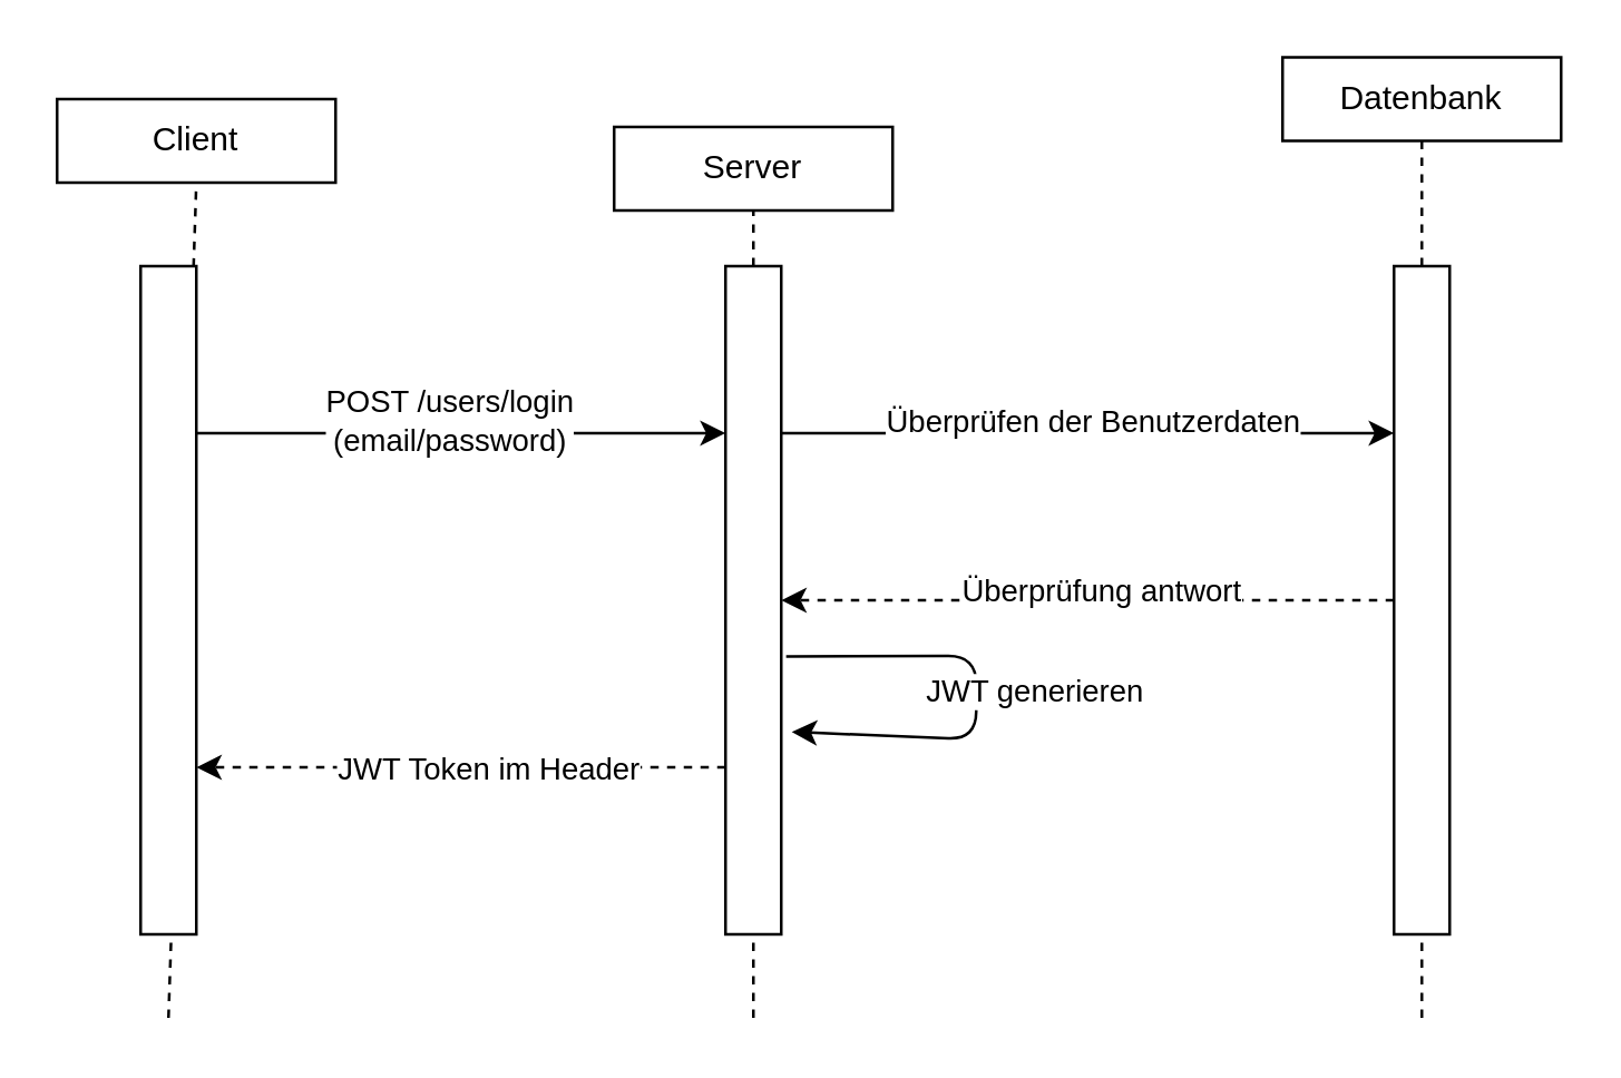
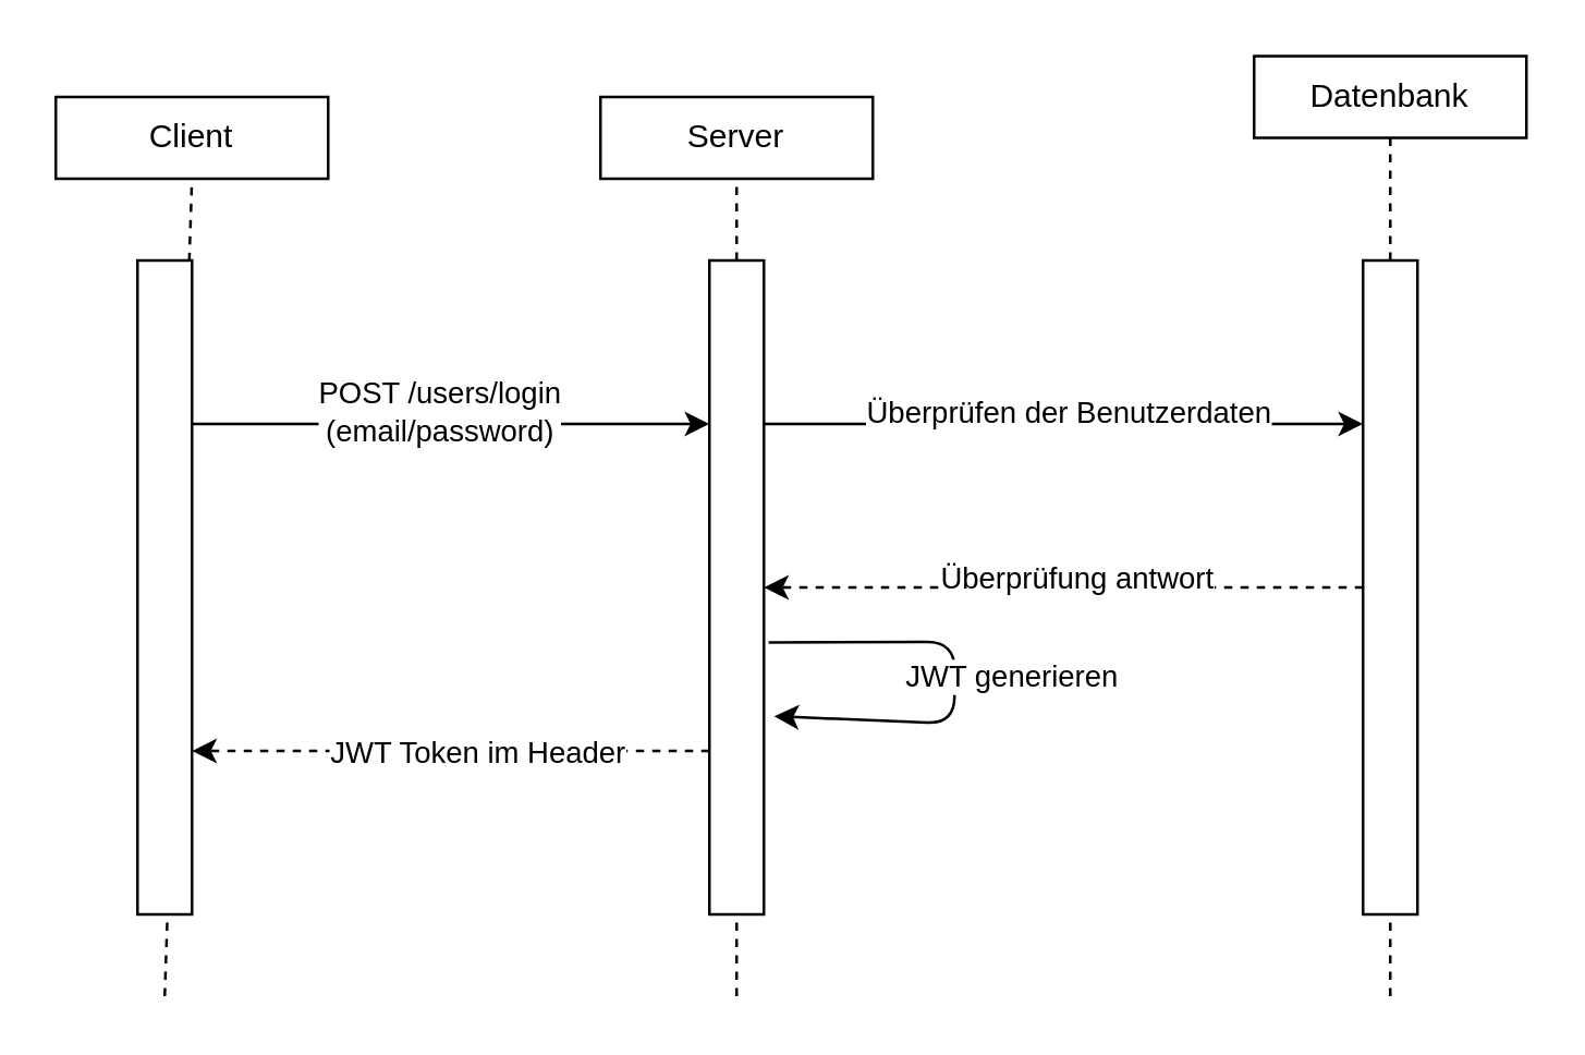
  <mxCell id="0" />
  <mxCell id="1" parent="0" />
  <mxCell id="2" value="Client" style="rounded=0;whiteSpace=wrap;html=1;" vertex="1" parent="1"><mxGeometry x="20" y="35" width="100" height="30" as="geometry" /></mxCell>
  <mxCell id="3" value="" style="endArrow=none;dashed=1;html=1;entryX=0.5;entryY=1;entryDx=0;entryDy=0;" edge="1" parent="1" target="2"><mxGeometry width="50" height="50" relative="1" as="geometry"><mxPoint x="60" y="365" as="sourcePoint" /><mxPoint x="80" y="145" as="targetPoint" /></mxGeometry></mxCell>
  <mxCell id="4" style="edgeStyle=none;html=1;exitX=1;exitY=0.25;exitDx=0;exitDy=0;entryX=0;entryY=0.25;entryDx=0;entryDy=0;" edge="1" parent="1" source="6" target="11"><mxGeometry relative="1" as="geometry" /></mxCell>
  <mxCell id="5" value="POST /users/login&lt;br&gt;(email/password)" style="edgeLabel;html=1;align=center;verticalAlign=middle;resizable=0;points=[];" vertex="1" connectable="0" parent="4"><mxGeometry x="-0.171" y="4" relative="1" as="geometry"><mxPoint x="11" as="offset" /></mxGeometry></mxCell>
  <mxCell id="6" value="" style="rounded=0;whiteSpace=wrap;html=1;" vertex="1" parent="1"><mxGeometry x="50" y="95" width="20" height="240" as="geometry" /></mxCell>
- <mxCell id="7" value="Server" style="rounded=0;whiteSpace=wrap;html=1;" vertex="1" parent="1"><mxGeometry x="220" y="45" width="100" height="30" as="geometry" /></mxCell>
+ <mxCell id="7" value="Server" style="rounded=0;whiteSpace=wrap;html=1;" vertex="1" parent="1"><mxGeometry x="220" y="35" width="100" height="30" as="geometry" /></mxCell>
  <mxCell id="8" value="" style="endArrow=none;dashed=1;html=1;entryX=0.5;entryY=1;entryDx=0;entryDy=0;" edge="1" parent="1" target="7"><mxGeometry width="50" height="50" relative="1" as="geometry"><mxPoint x="270" y="365" as="sourcePoint" /><mxPoint x="290" y="145" as="targetPoint" /></mxGeometry></mxCell>
  <mxCell id="9" style="edgeStyle=none;jumpSize=6;html=1;exitX=0;exitY=0.75;exitDx=0;exitDy=0;entryX=1;entryY=0.75;entryDx=0;entryDy=0;strokeWidth=1;dashed=1;" edge="1" parent="1" source="11" target="6"><mxGeometry relative="1" as="geometry" /></mxCell>
  <mxCell id="10" value="JWT Token im Header" style="edgeLabel;html=1;align=center;verticalAlign=middle;resizable=0;points=[];" vertex="1" connectable="0" parent="9"><mxGeometry x="-0.092" relative="1" as="geometry"><mxPoint as="offset" /></mxGeometry></mxCell>
  <mxCell id="11" value="" style="rounded=0;whiteSpace=wrap;html=1;" vertex="1" parent="1"><mxGeometry x="260" y="95" width="20" height="240" as="geometry" /></mxCell>
  <mxCell id="12" value="Datenbank" style="rounded=0;whiteSpace=wrap;html=1;" vertex="1" parent="1"><mxGeometry x="460" y="20" width="100" height="30" as="geometry" /></mxCell>
  <mxCell id="13" value="" style="endArrow=none;dashed=1;html=1;entryX=0.5;entryY=1;entryDx=0;entryDy=0;" edge="1" parent="1" target="12"><mxGeometry width="50" height="50" relative="1" as="geometry"><mxPoint x="510" y="365" as="sourcePoint" /><mxPoint x="530" y="145" as="targetPoint" /></mxGeometry></mxCell>
  <mxCell id="14" value="" style="rounded=0;whiteSpace=wrap;html=1;" vertex="1" parent="1"><mxGeometry x="500" y="95" width="20" height="240" as="geometry" /></mxCell>
  <mxCell id="15" value="" style="endArrow=classic;html=1;strokeWidth=1;jumpSize=6;entryX=0;entryY=0.25;entryDx=0;entryDy=0;exitX=1;exitY=0.25;exitDx=0;exitDy=0;" edge="1" parent="1" source="11" target="14"><mxGeometry width="50" height="50" relative="1" as="geometry"><mxPoint x="330" y="185" as="sourcePoint" /><mxPoint x="390" y="185" as="targetPoint" /><Array as="points" /></mxGeometry></mxCell>
  <mxCell id="16" value="Überprüfen der Benutzerdaten" style="edgeLabel;html=1;align=center;verticalAlign=middle;resizable=0;points=[];" vertex="1" connectable="0" parent="15"><mxGeometry x="-0.093" y="-2" relative="1" as="geometry"><mxPoint x="11" y="-6" as="offset" /></mxGeometry></mxCell>
  <mxCell id="17" value="" style="endArrow=classic;html=1;strokeWidth=1;jumpSize=6;entryX=1;entryY=0.5;entryDx=0;entryDy=0;exitX=0;exitY=0.5;exitDx=0;exitDy=0;dashed=1;" edge="1" parent="1" source="14" target="11"><mxGeometry width="50" height="50" relative="1" as="geometry"><mxPoint x="370" y="275" as="sourcePoint" /><mxPoint x="420" y="225" as="targetPoint" /></mxGeometry></mxCell>
  <mxCell id="18" value="Überprüfung antwort" style="edgeLabel;html=1;align=center;verticalAlign=middle;resizable=0;points=[];" vertex="1" connectable="0" parent="17"><mxGeometry x="-0.034" y="-4" relative="1" as="geometry"><mxPoint as="offset" /></mxGeometry></mxCell>
  <mxCell id="19" style="edgeStyle=none;jumpSize=6;html=1;exitX=1.088;exitY=0.584;exitDx=0;exitDy=0;entryX=1.188;entryY=0.697;entryDx=0;entryDy=0;strokeWidth=1;exitPerimeter=0;entryPerimeter=0;" edge="1" parent="1" source="11" target="11"><mxGeometry relative="1" as="geometry"><Array as="points"><mxPoint x="350" y="235" /><mxPoint x="350" y="265" /></Array></mxGeometry></mxCell>
  <mxCell id="20" value="JWT generieren" style="edgeLabel;html=1;align=center;verticalAlign=middle;resizable=0;points=[];" vertex="1" connectable="0" parent="19"><mxGeometry x="-0.018" y="1" relative="1" as="geometry"><mxPoint x="19" as="offset" /></mxGeometry></mxCell>
